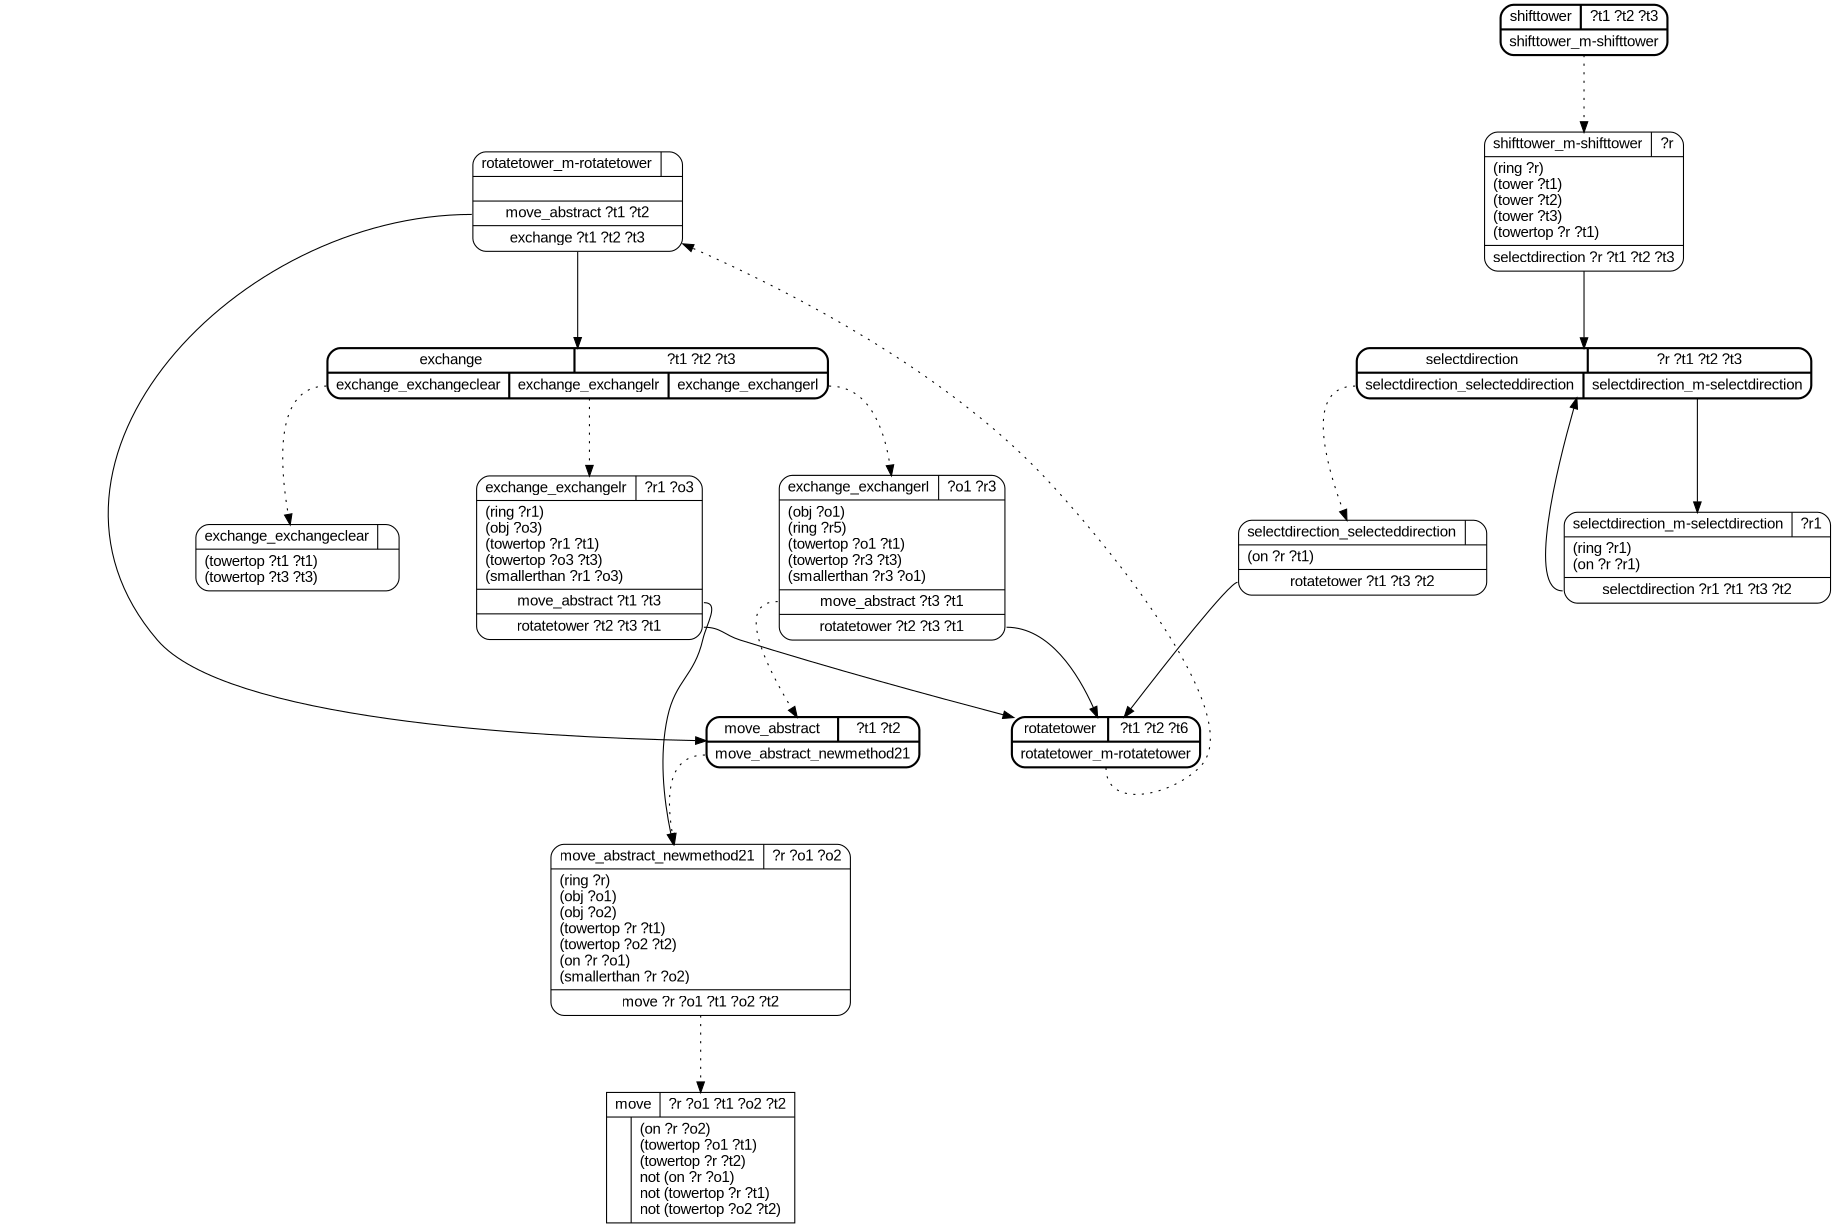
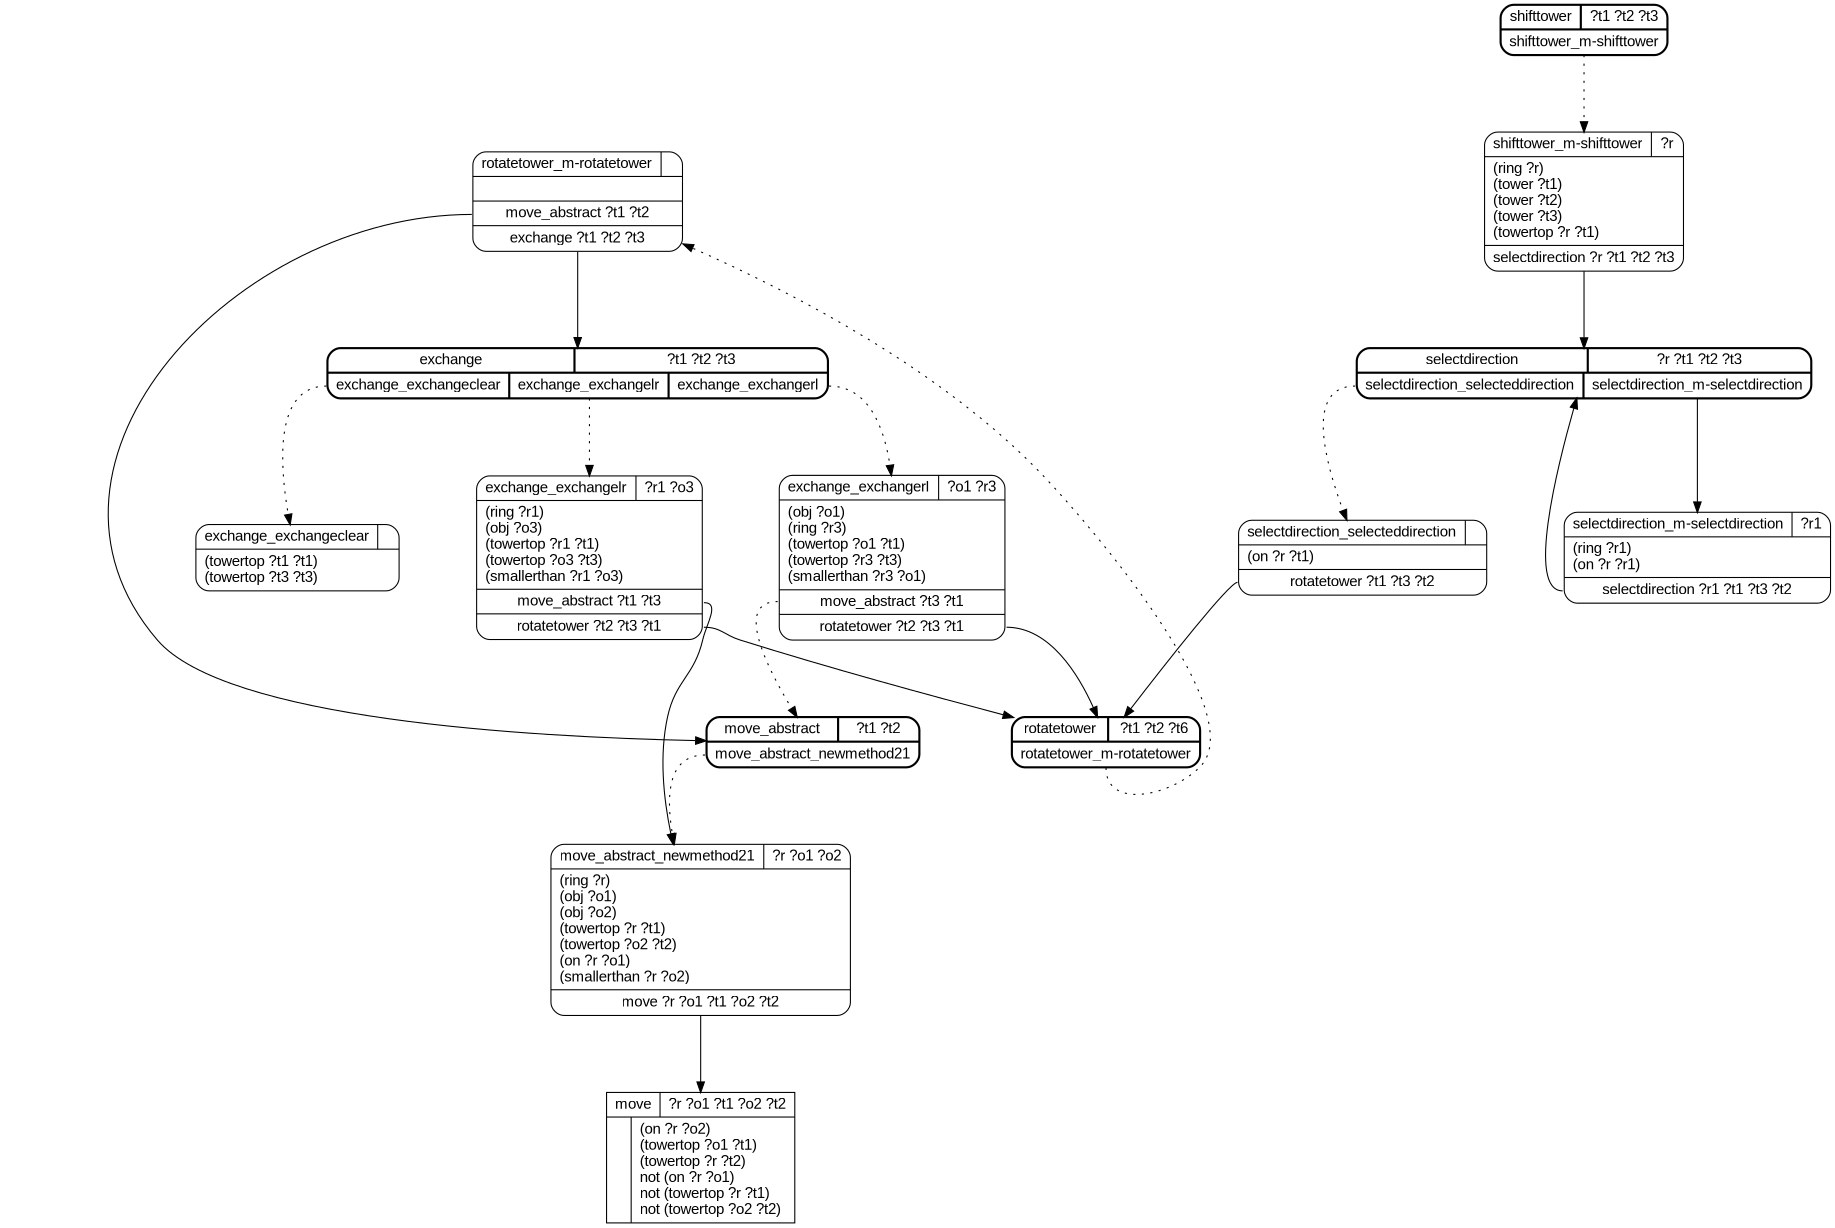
  digraph {
    fontname="Liberation Sans"
    nodesep=1
    ranksep=1
    node [fontname="Liberation Sans" shape=Mrecord]
    edge [fontname="Liberation Sans" tailport=0]
    move [label="{{\N|?r ?o1 ?t1 ?o2 ?t2}|{|(on ?r ?o2)\l(towertop ?o1 ?t1)\l(towertop ?r ?t2)\lnot (on ?r ?o1)\lnot (towertop ?r ?t1)\lnot (towertop ?o2 ?t2)\l}}" shape=record]
    shifttower [label="{{\N|?t1 ?t2 ?t3}|{<0>shifttower_m-shifttower}}" style=bold]
    "shifttower_m-shifttower" [label="{{\N|?r}|(ring ?r)\l(tower ?t1)\l(tower ?t2)\l(tower ?t3)\l(towertop ?r ?t1)\l|<0>selectdirection ?r ?t1 ?t2 ?t3}"]
    selectdirection [label="{{\N|?r ?t1 ?t2 ?t3}|{<0>selectdirection_selecteddirection|<1>selectdirection_m-selectdirection}}" style=bold]
    selectdirection_selecteddirection [label="{{\N|}|(on ?r ?t1)\l|<0>rotatetower ?t1 ?t3 ?t2}"]
    "selectdirection_m-selectdirection" [label="{{\N|?r1}|(ring ?r1)\l(on ?r ?r1)\l|<0>selectdirection ?r1 ?t1 ?t3 ?t2}"]
    rotatetower [label="{{\N|?t1 ?t2 ?t6}|{<0>rotatetower_m-rotatetower}}" style=bold]
    "rotatetower_m-rotatetower" [label="{{\N|}||<0>move_abstract ?t1 ?t2|<1>exchange ?t1 ?t2 ?t3}"]
    move_abstract [label="{{\N|?t1 ?t2}|{<0>move_abstract_newmethod21}}" style=bold]
    exchange [label="{{\N|?t1 ?t2 ?t3}|{<0>exchange_exchangeclear|<1>exchange_exchangelr|<2>exchange_exchangerl}}" style=bold]
    move_abstract_newmethod21 [label="{{\N|?r ?o1 ?o2}|(ring ?r)\l(obj ?o1)\l(obj ?o2)\l(towertop ?r ?t1)\l(towertop ?o2 ?t2)\l(on ?r ?o1)\l(smallerthan ?r ?o2)\l|<0>move ?r ?o1 ?t1 ?o2 ?t2}"]
    exchange_exchangeclear [label="{{\N|}|(towertop ?t1 ?t1)\l(towertop ?t3 ?t3)\l}"]
    exchange_exchangelr [label="{{\N|?r1 ?o3}|(ring ?r1)\l(obj ?o3)\l(towertop ?r1 ?t1)\l(towertop ?o3 ?t3)\l(smallerthan ?r1 ?o3)\l|<0>move_abstract ?t1 ?t3|<1>rotatetower ?t2 ?t3 ?t1}"]
-   exchange_exchangerl [label="{{\N|?o1 ?r3}|(obj ?o1)\l(ring ?r5)\l(towertop ?o1 ?t1)\l(towertop ?r3 ?t3)\l(smallerthan ?r3 ?o1)\l|<0>move_abstract ?t3 ?t1|<1>rotatetower ?t2 ?t3 ?t1}"]
+   exchange_exchangerl [label="{{\N|?o1 ?r3}|(obj ?o1)\l(ring ?r3)\l(towertop ?o1 ?t1)\l(towertop ?r3 ?t3)\l(smallerthan ?r3 ?o1)\l|<0>move_abstract ?t3 ?t1|<1>rotatetower ?t2 ?t3 ?t1}"]
    shifttower -> "shifttower_m-shifttower" [style=dotted]
    "shifttower_m-shifttower" -> selectdirection
    selectdirection -> selectdirection_selecteddirection [style=dotted]
    selectdirection -> "selectdirection_m-selectdirection" [style=solid tailport=1]
    selectdirection_selecteddirection -> rotatetower
    "selectdirection_m-selectdirection" -> selectdirection
    rotatetower -> "rotatetower_m-rotatetower" [style=dotted]
    "rotatetower_m-rotatetower" -> move_abstract
    "rotatetower_m-rotatetower" -> exchange [tailport=1]
    move_abstract -> move_abstract_newmethod21 [style=dotted]
    exchange -> exchange_exchangeclear [style=dotted]
    exchange -> exchange_exchangelr [style=dotted tailport=1]
    exchange -> exchange_exchangerl [style=dotted tailport=2]
-   move_abstract_newmethod21 -> move [style=dotted]
+   move_abstract_newmethod21 -> move
    exchange_exchangelr -> rotatetower [tailport=1]
    exchange_exchangelr -> move_abstract_newmethod21
    exchange_exchangerl -> rotatetower [tailport=1]
    exchange_exchangerl -> move_abstract [style=dotted]
  }
